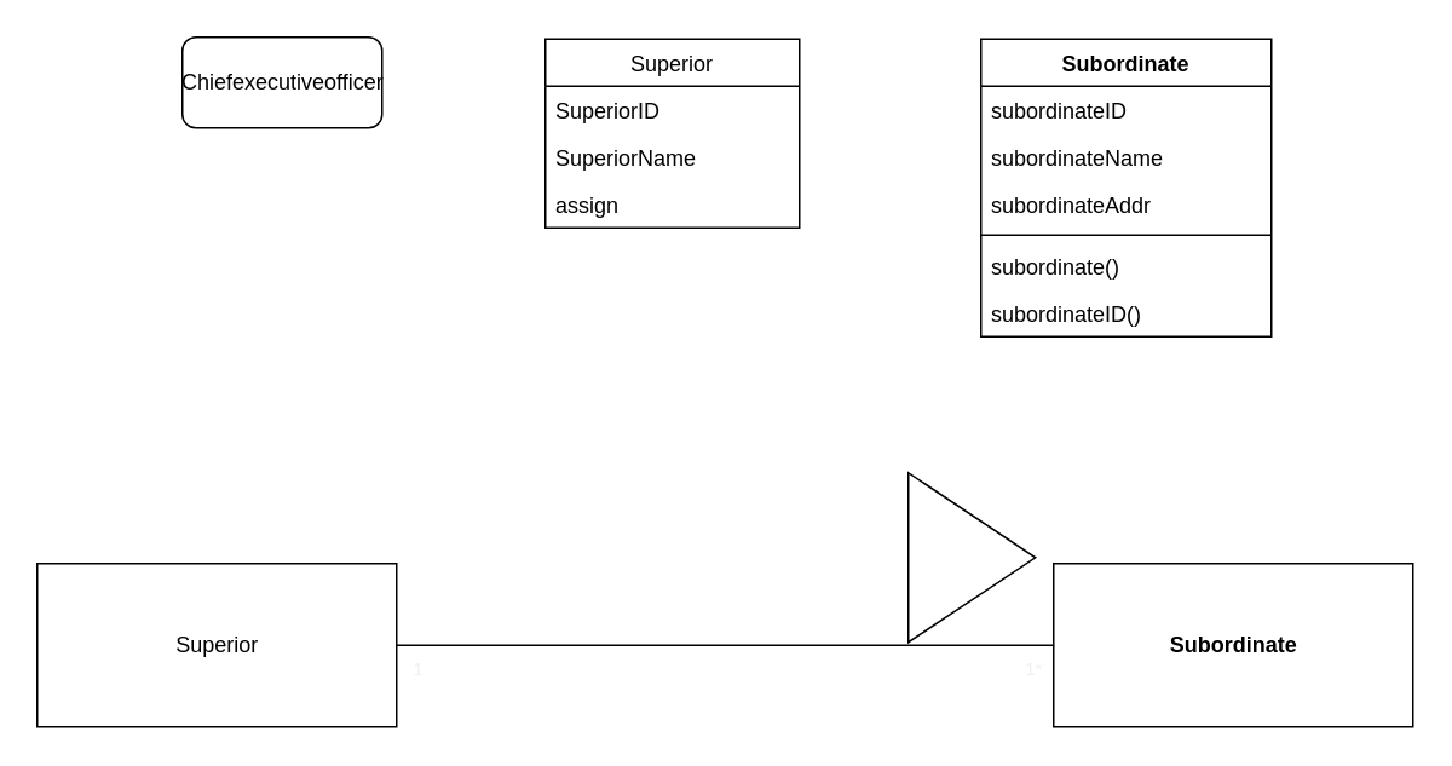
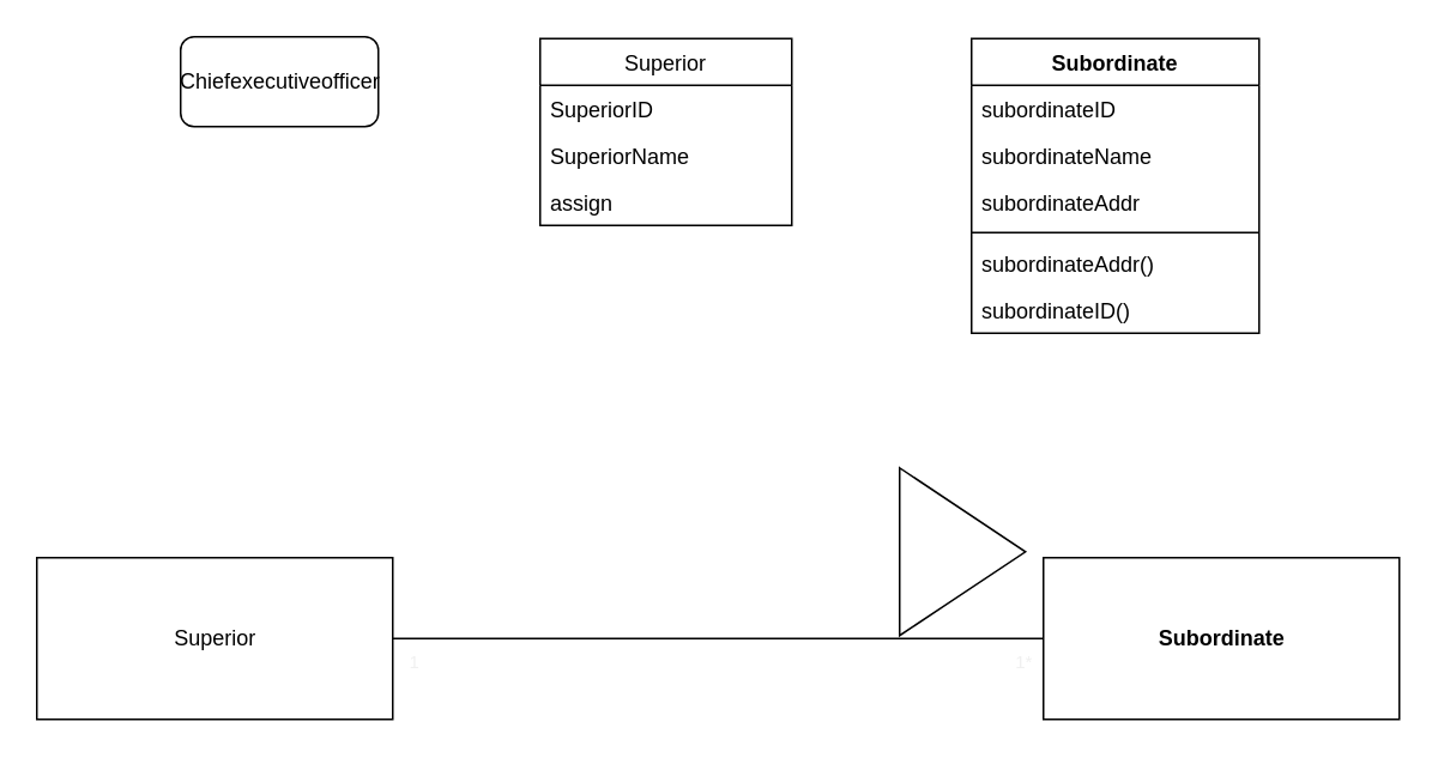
  <mxCell id="0" />
  <mxCell id="1" parent="0" />
  <mxCell id="2" value="Chiefexecutiveofficer" style="html=1;fillColor=none;rounded=1;" parent="1" vertex="1"><mxGeometry x="100" y="20" width="110" height="50" as="geometry" /></mxCell>
  <mxCell id="3" value="Subordinate" style="swimlane;fontStyle=1;align=center;verticalAlign=top;childLayout=stackLayout;horizontal=1;startSize=26;horizontalStack=0;resizeParent=1;resizeParentMax=0;resizeLast=0;collapsible=1;marginBottom=0;" parent="1" vertex="1"><mxGeometry x="540" y="21" width="160" height="164" as="geometry" /></mxCell>
  <mxCell id="4" value="subordinateID" style="text;strokeColor=none;fillColor=none;align=left;verticalAlign=top;spacingLeft=4;spacingRight=4;overflow=hidden;rotatable=0;points=[[0,0.5],[1,0.5]];portConstraint=eastwest;" parent="3" vertex="1"><mxGeometry y="26" width="160" height="26" as="geometry" /></mxCell>
  <mxCell id="5" value="subordinateName" style="text;strokeColor=none;fillColor=none;align=left;verticalAlign=top;spacingLeft=4;spacingRight=4;overflow=hidden;rotatable=0;points=[[0,0.5],[1,0.5]];portConstraint=eastwest;" parent="3" vertex="1"><mxGeometry y="52" width="160" height="26" as="geometry" /></mxCell>
  <mxCell id="6" value="subordinateAddr" style="text;strokeColor=none;fillColor=none;align=left;verticalAlign=top;spacingLeft=4;spacingRight=4;overflow=hidden;rotatable=0;points=[[0,0.5],[1,0.5]];portConstraint=eastwest;" parent="3" vertex="1"><mxGeometry y="78" width="160" height="26" as="geometry" /></mxCell>
  <mxCell id="7" value="" style="line;strokeWidth=1;fillColor=none;align=left;verticalAlign=middle;spacingTop=-1;spacingLeft=3;spacingRight=3;rotatable=0;labelPosition=right;points=[];portConstraint=eastwest;strokeColor=inherit;" parent="3" vertex="1"><mxGeometry y="104" width="160" height="8" as="geometry" /></mxCell>
- <mxCell id="8" value="subordinate()" style="text;strokeColor=none;fillColor=none;align=left;verticalAlign=top;spacingLeft=4;spacingRight=4;overflow=hidden;rotatable=0;points=[[0,0.5],[1,0.5]];portConstraint=eastwest;" parent="3" vertex="1"><mxGeometry y="112" width="160" height="26" as="geometry" /></mxCell>
+ <mxCell id="8" value="subordinateAddr()" style="text;strokeColor=none;fillColor=none;align=left;verticalAlign=top;spacingLeft=4;spacingRight=4;overflow=hidden;rotatable=0;points=[[0,0.5],[1,0.5]];portConstraint=eastwest;" parent="3" vertex="1"><mxGeometry y="112" width="160" height="26" as="geometry" /></mxCell>
  <mxCell id="9" value="subordinateID()" style="text;strokeColor=none;fillColor=none;align=left;verticalAlign=top;spacingLeft=4;spacingRight=4;overflow=hidden;rotatable=0;points=[[0,0.5],[1,0.5]];portConstraint=eastwest;" parent="3" vertex="1"><mxGeometry y="138" width="160" height="26" as="geometry" /></mxCell>
  <mxCell id="10" value="Superior" style="swimlane;fontStyle=0;childLayout=stackLayout;horizontal=1;startSize=26;fillColor=none;horizontalStack=0;resizeParent=1;resizeParentMax=0;resizeLast=0;collapsible=1;marginBottom=0;" parent="1" vertex="1"><mxGeometry x="300" y="21" width="140" height="104" as="geometry" /></mxCell>
  <mxCell id="11" value="SuperiorID" style="text;strokeColor=none;fillColor=none;align=left;verticalAlign=top;spacingLeft=4;spacingRight=4;overflow=hidden;rotatable=0;points=[[0,0.5],[1,0.5]];portConstraint=eastwest;" parent="10" vertex="1"><mxGeometry y="26" width="140" height="26" as="geometry" /></mxCell>
  <mxCell id="12" value="SuperiorName" style="text;strokeColor=none;fillColor=none;align=left;verticalAlign=top;spacingLeft=4;spacingRight=4;overflow=hidden;rotatable=0;points=[[0,0.5],[1,0.5]];portConstraint=eastwest;" parent="10" vertex="1"><mxGeometry y="52" width="140" height="26" as="geometry" /></mxCell>
  <mxCell id="13" value="assign" style="text;strokeColor=none;fillColor=none;align=left;verticalAlign=top;spacingLeft=4;spacingRight=4;overflow=hidden;rotatable=0;points=[[0,0.5],[1,0.5]];portConstraint=eastwest;" parent="10" vertex="1"><mxGeometry y="78" width="140" height="26" as="geometry" /></mxCell>
  <mxCell id="14" style="edgeStyle=none;html=1;exitX=1;exitY=0.5;exitDx=0;exitDy=0;entryX=0;entryY=0.5;entryDx=0;entryDy=0;fontColor=#020000;endArrow=none;endFill=0;" parent="1" source="17" target="18" edge="1"><mxGeometry relative="1" as="geometry" /></mxCell>
  <mxCell id="15" value="1" style="edgeLabel;html=1;align=center;verticalAlign=top;resizable=0;points=[];fontSize=10;fontColor=#F0F0F0;" parent="14" vertex="1" connectable="0"><mxGeometry x="-0.939" y="-1" relative="1" as="geometry"><mxPoint as="offset" /></mxGeometry></mxCell>
  <mxCell id="16" value="1*" style="edgeLabel;html=1;align=center;verticalAlign=top;resizable=0;points=[];fontSize=10;fontColor=#F0F0F0;" parent="14" vertex="1" connectable="0"><mxGeometry x="0.934" y="-1" relative="1" as="geometry"><mxPoint as="offset" /></mxGeometry></mxCell>
  <mxCell id="17" value="Superior" style="html=1;fillColor=none;aspect=fixed;" parent="1" vertex="1"><mxGeometry x="20" y="310" width="198" height="90" as="geometry" /></mxCell>
  <mxCell id="18" value="&lt;span style=&quot;font-weight: 700;&quot;&gt;Subordinate&lt;/span&gt;" style="html=1;fillColor=none;aspect=fixed;" parent="1" vertex="1"><mxGeometry x="580" y="310" width="198" height="90" as="geometry" /></mxCell>
  <mxCell id="19" value="" style="triangle;whiteSpace=wrap;html=1;strokeColor=default;fontColor=#020000;fillColor=none;aspect=fixed;" parent="1" vertex="1"><mxGeometry x="500" y="260" width="70" height="93.33" as="geometry" /></mxCell>
